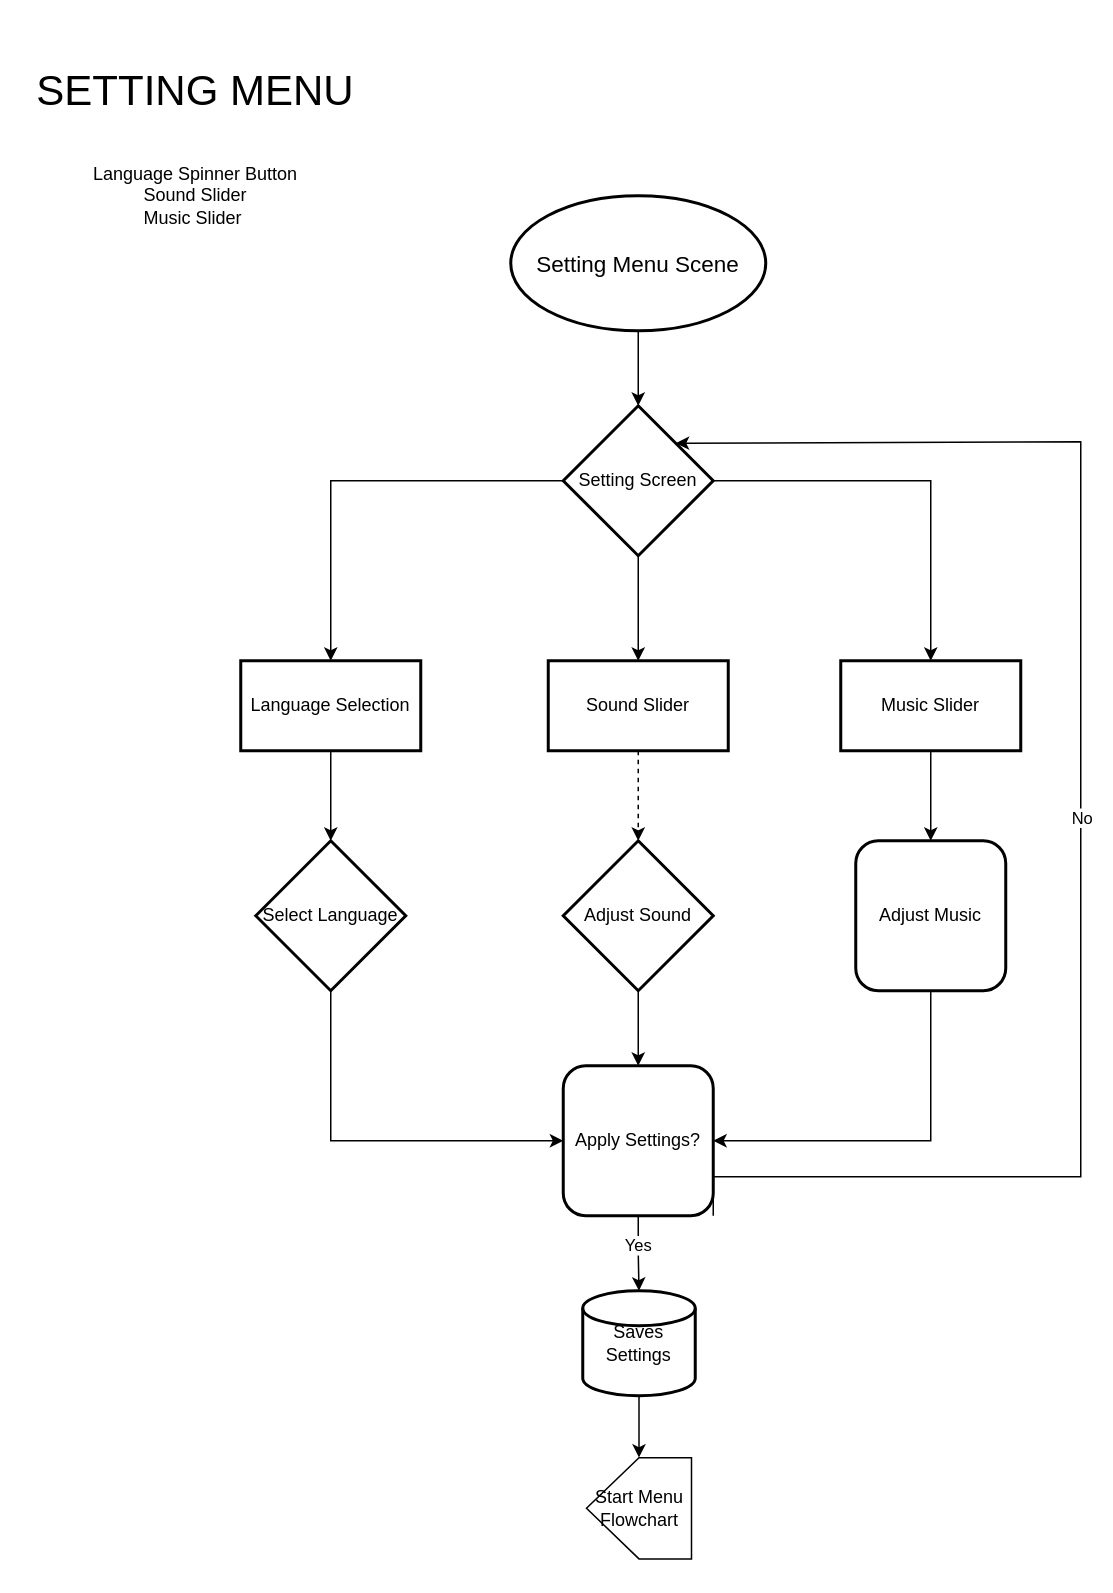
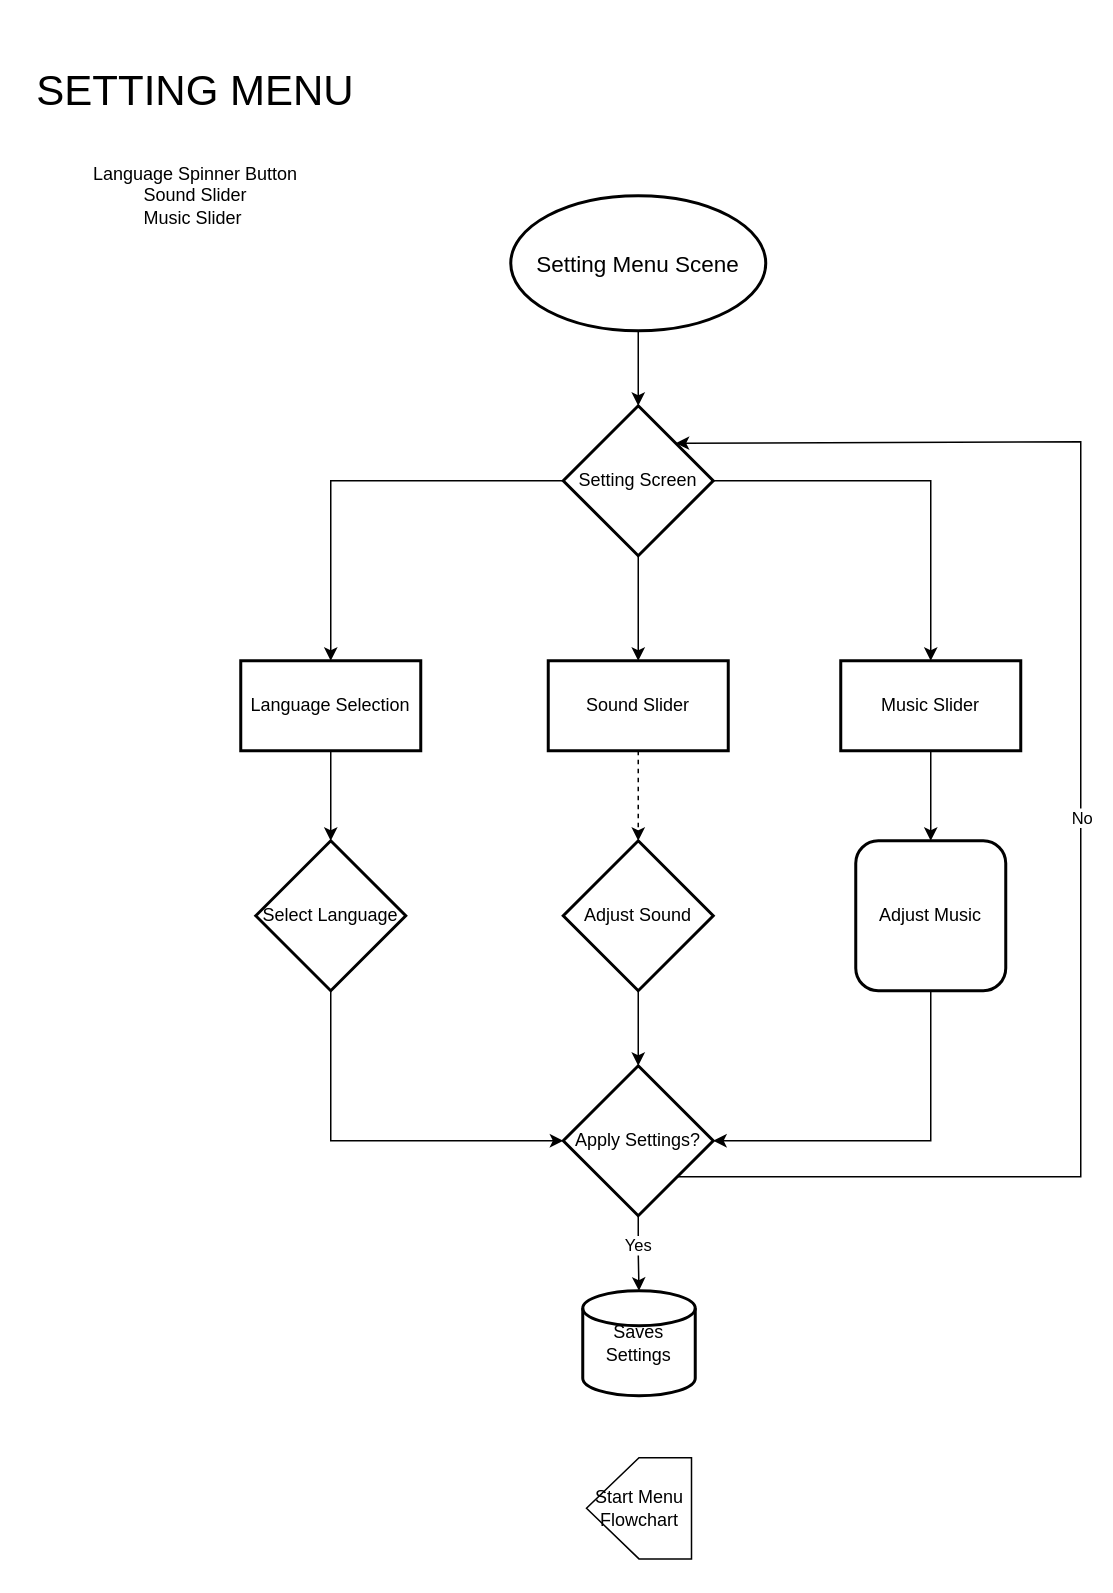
  <mxCell id="0" />
  <mxCell id="1" parent="0" />
  <mxCell id="2" value="&lt;span style=&quot;font-size: 28px;&quot;&gt;SETTING MENU&lt;/span&gt;" style="text;html=1;align=center;verticalAlign=middle;whiteSpace=wrap;rounded=0;" vertex="1" parent="1"><mxGeometry x="20" width="220" height="80" as="geometry" y="20" /></mxCell>
  <mxCell id="3" style="edgeStyle=orthogonalEdgeStyle;rounded=0;orthogonalLoop=1;jettySize=auto;html=1;entryX=0.5;entryY=0;entryDx=0;entryDy=0;" edge="1" parent="1" source="4" target="8"><mxGeometry relative="1" as="geometry" /></mxCell>
  <mxCell id="4" value="&lt;font style=&quot;font-size: 15px;&quot;&gt;Setting Menu Scene&lt;/font&gt;" style="strokeWidth=2;html=1;shape=mxgraph.flowchart.start_1;whiteSpace=wrap;" vertex="1" parent="1"><mxGeometry x="340" y="130" width="170" height="90" as="geometry" /></mxCell>
  <mxCell id="5" style="edgeStyle=orthogonalEdgeStyle;rounded=0;orthogonalLoop=1;jettySize=auto;html=1;entryX=0.5;entryY=0;entryDx=0;entryDy=0;" edge="1" parent="1" source="8" target="11"><mxGeometry relative="1" as="geometry" /></mxCell>
  <mxCell id="6" style="edgeStyle=orthogonalEdgeStyle;rounded=0;orthogonalLoop=1;jettySize=auto;html=1;entryX=0.5;entryY=0;entryDx=0;entryDy=0;" edge="1" parent="1" source="8" target="15"><mxGeometry relative="1" as="geometry" /></mxCell>
  <mxCell id="7" style="edgeStyle=orthogonalEdgeStyle;rounded=0;orthogonalLoop=1;jettySize=auto;html=1;entryX=0.5;entryY=0;entryDx=0;entryDy=0;" edge="1" parent="1" source="8" target="13"><mxGeometry relative="1" as="geometry" /></mxCell>
  <mxCell id="8" value="Setting Screen" style="rhombus;whiteSpace=wrap;html=1;strokeWidth=2;" vertex="1" parent="1"><mxGeometry x="375" y="270" width="100" height="100" as="geometry" /></mxCell>
  <mxCell id="9" value="&lt;div&gt;Language Spinner Button&lt;/div&gt;&lt;div&gt;Sound Slider&lt;/div&gt;&lt;div&gt;Music Slider&amp;nbsp;&lt;/div&gt;" style="text;html=1;align=center;verticalAlign=middle;whiteSpace=wrap;rounded=0;" vertex="1" parent="1"><mxGeometry x="20" y="90" width="220" height="80" as="geometry" /></mxCell>
  <mxCell id="10" style="edgeStyle=orthogonalEdgeStyle;rounded=0;orthogonalLoop=1;jettySize=auto;html=1;entryX=0.5;entryY=0;entryDx=0;entryDy=0;" edge="1" parent="1" source="11" target="17"><mxGeometry relative="1" as="geometry" /></mxCell>
  <mxCell id="11" value="Language Selection" style="rounded=0;whiteSpace=wrap;html=1;strokeWidth=2;" vertex="1" parent="1"><mxGeometry x="160" y="440" width="120" height="60" as="geometry" /></mxCell>
  <mxCell id="12" style="edgeStyle=orthogonalEdgeStyle;rounded=0;orthogonalLoop=1;jettySize=auto;html=1;entryX=0.5;entryY=0;entryDx=0;entryDy=0;dashed=1;" edge="1" parent="1" source="13" target="19"><mxGeometry relative="1" as="geometry" /></mxCell>
  <mxCell id="13" value="Sound Slider" style="rounded=0;whiteSpace=wrap;html=1;strokeWidth=2;" vertex="1" parent="1"><mxGeometry x="365" y="440" width="120" height="60" as="geometry" /></mxCell>
  <mxCell id="14" style="edgeStyle=orthogonalEdgeStyle;rounded=0;orthogonalLoop=1;jettySize=auto;html=1;entryX=0.5;entryY=0;entryDx=0;entryDy=0;" edge="1" parent="1" source="15" target="21"><mxGeometry relative="1" as="geometry" /></mxCell>
  <mxCell id="15" value="Music Slider" style="rounded=0;whiteSpace=wrap;html=1;strokeWidth=2;" vertex="1" parent="1"><mxGeometry x="560" y="440" width="120" height="60" as="geometry" /></mxCell>
  <mxCell id="16" style="edgeStyle=orthogonalEdgeStyle;rounded=0;orthogonalLoop=1;jettySize=auto;html=1;entryX=0;entryY=0.5;entryDx=0;entryDy=0;" edge="1" parent="1" source="17" target="24"><mxGeometry relative="1" as="geometry"><Array as="points"><mxPoint x="220" y="760" /></Array></mxGeometry></mxCell>
  <mxCell id="17" value="Select Language" style="rhombus;whiteSpace=wrap;html=1;strokeWidth=2;" vertex="1" parent="1"><mxGeometry x="170" y="560" width="100" height="100" as="geometry" /></mxCell>
  <mxCell id="18" style="edgeStyle=orthogonalEdgeStyle;rounded=0;orthogonalLoop=1;jettySize=auto;html=1;entryX=0.5;entryY=0;entryDx=0;entryDy=0;" edge="1" parent="1" source="19" target="24"><mxGeometry relative="1" as="geometry" /></mxCell>
  <mxCell id="19" value="Adjust Sound" style="rhombus;whiteSpace=wrap;html=1;strokeWidth=2;" vertex="1" parent="1"><mxGeometry x="375" y="560" width="100" height="100" as="geometry" /></mxCell>
  <mxCell id="20" style="edgeStyle=orthogonalEdgeStyle;rounded=0;orthogonalLoop=1;jettySize=auto;html=1;entryX=1;entryY=0.5;entryDx=0;entryDy=0;" edge="1" parent="1" source="21" target="24"><mxGeometry relative="1" as="geometry"><Array as="points"><mxPoint x="620" y="760" /></Array></mxGeometry></mxCell>
  <mxCell id="21" value="Adjust Music" style="whiteSpace=wrap;html=1;strokeWidth=2;rounded=1;" vertex="1" parent="1"><mxGeometry x="570" y="560" width="100" height="100" as="geometry" /></mxCell>
  <mxCell id="22" style="edgeStyle=orthogonalEdgeStyle;rounded=0;orthogonalLoop=1;jettySize=auto;html=1;exitX=1;exitY=1;exitDx=0;exitDy=0;entryX=1;entryY=0;entryDx=0;entryDy=0;" edge="1" parent="1" source="24" target="8"><mxGeometry relative="1" as="geometry"><Array as="points"><mxPoint x="720" y="784" /><mxPoint x="720" y="294" /></Array></mxGeometry></mxCell>
  <mxCell id="23" value="No" style="edgeLabel;html=1;align=center;verticalAlign=middle;resizable=0;points=[];" vertex="1" connectable="0" parent="22"><mxGeometry x="-0.008" relative="1" as="geometry"><mxPoint as="offset" /></mxGeometry></mxCell>
- <mxCell id="24" value="Apply Settings?" style="whiteSpace=wrap;html=1;strokeWidth=2;rounded=1;" vertex="1" parent="1"><mxGeometry x="375" y="710" width="100" height="100" as="geometry" /></mxCell>
- <mxCell id="25" style="edgeStyle=orthogonalEdgeStyle;rounded=0;orthogonalLoop=1;jettySize=auto;html=1;entryX=0;entryY=0.5;entryDx=0;entryDy=0;" edge="1" parent="1" source="26" target="29"><mxGeometry relative="1" as="geometry" /></mxCell>
+ <mxCell id="24" value="Apply Settings?" style="rhombus;whiteSpace=wrap;html=1;strokeWidth=2;" vertex="1" parent="1"><mxGeometry x="375" y="710" width="100" height="100" as="geometry" /></mxCell>
  <mxCell id="26" value="Saves Settings" style="strokeWidth=2;html=1;shape=mxgraph.flowchart.database;whiteSpace=wrap;" vertex="1" parent="1"><mxGeometry x="388" y="860" width="75" height="70" as="geometry" /></mxCell>
  <mxCell id="27" style="edgeStyle=orthogonalEdgeStyle;rounded=0;orthogonalLoop=1;jettySize=auto;html=1;entryX=0.5;entryY=0;entryDx=0;entryDy=0;entryPerimeter=0;" edge="1" parent="1" source="24" target="26"><mxGeometry relative="1" as="geometry" /></mxCell>
  <mxCell id="28" value="Yes" style="edgeLabel;html=1;align=center;verticalAlign=middle;resizable=0;points=[];" vertex="1" connectable="0" parent="27"><mxGeometry x="-0.257" y="-1" relative="1" as="geometry"><mxPoint as="offset" /></mxGeometry></mxCell>
  <mxCell id="29" value="Start Menu Flowchart" style="verticalLabelPosition=middle;verticalAlign=middle;shape=offPageConnector;rounded=0;size=0.5;labelPosition=center;align=center;rotation=90;html=1;whiteSpace=wrap;horizontal=0;" vertex="1" parent="1"><mxGeometry x="391.75" y="970" width="67.5" height="70" as="geometry" /></mxCell>
